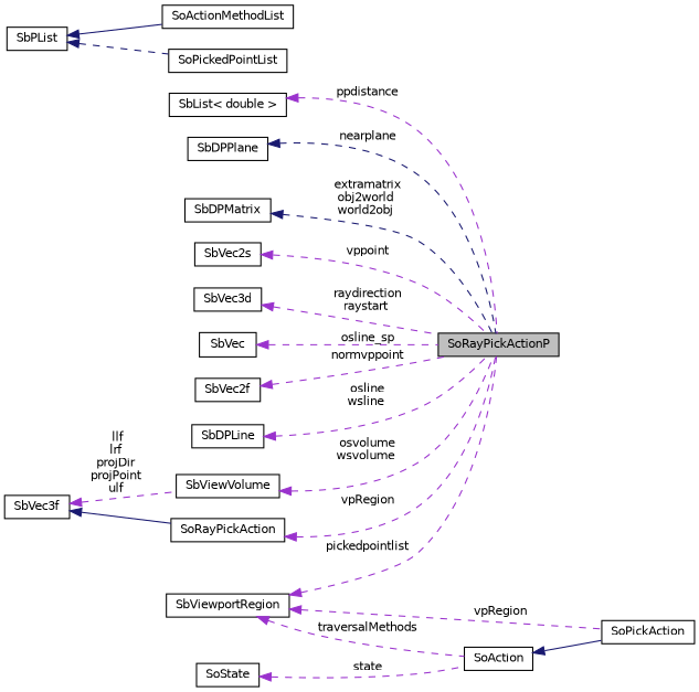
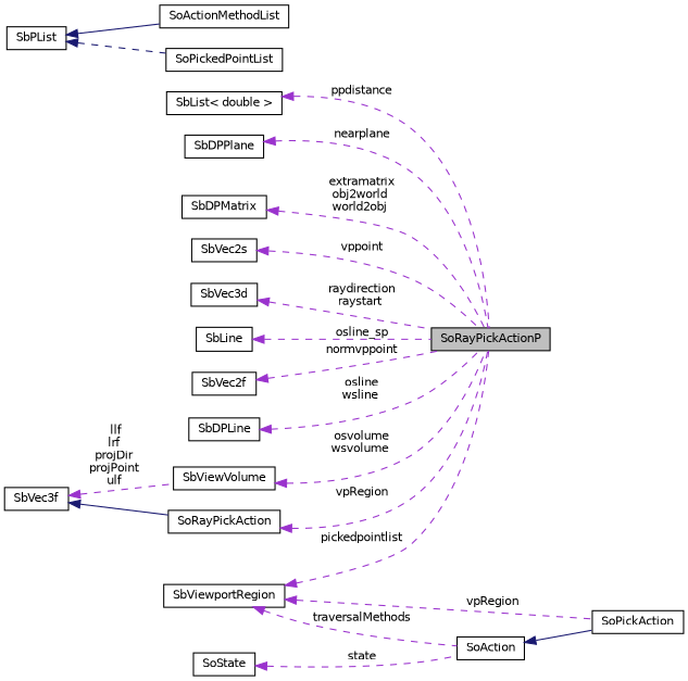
  digraph {
    rankdir=LR
    node [color=black fillcolor=white fontname=Helvetica fontsize=10 shape=record style=filled]
    edge [color=darkorchid3 dir=back fontname=Helvetica fontsize=10 labelfontname=Helvetica labelfontsize=10 style=dashed]
    n1 [fillcolor=grey75 fontcolor=black height=0.2 label=SoRayPickActionP width=0.4]
    n2 [height=0.2 label=SbVec2s width=0.4]
    n3 [height=0.2 label=SbVec3d width=0.4]
-   n4 [height=0.2 label=SbVec width=0.4]
+   n4 [height=0.2 label=SbLine width=0.4]
    n5 [height=0.2 label=SbVec2f width=0.4]
    n6 [height=0.2 label=SbDPLine width=0.4]
    n7 [height=0.2 label=SbViewVolume width=0.4]
    n8 [height=0.2 label=SbVec3f width=0.4]
    n9 [height=0.2 label=SoRayPickAction width=0.4]
    n10 [height=0.2 label=SoPickAction width=0.4]
    n11 [height=0.2 label=SoAction width=0.4]
    n12 [height=0.2 label=SoActionMethodList width=0.4]
    n13 [height=0.2 label=SbPList width=0.4]
    n14 [height=0.2 label=SoPickedPointList width=0.4]
    n15 [height=0.2 label=SoState width=0.4]
    n16 [height=0.2 label=SbViewportRegion width=0.4]
    n17 [height=0.2 label="SbList\< double \>" width=0.4]
    n18 [height=0.2 label=SbDPPlane width=0.4]
    n19 [height=0.2 label=SbDPMatrix width=0.4]
    n2 -> n1 [label=" vppoint"]
    n3 -> n1 [label=" raydirection\nraystart"]
    n4 -> n1 [label=" osline_sp"]
    n5 -> n1 [label=" normvppoint"]
    n6 -> n1 [label=" osline\nwsline"]
    n7 -> n1 [label=" osvolume\nwsvolume"]
    n8 -> n7 [label=" llf\nlrf\nprojDir\nprojPoint\nulf"]
    n8 -> n9 [color=midnightblue style=solid]
    n9 -> n1 [label=" vpRegion"]
    n11 -> n10 [color=midnightblue style=solid]
    n13 -> n12 [color=midnightblue style=solid]
    n13 -> n14 [color=midnightblue]
    n15 -> n11 [label=" state"]
    n16 -> n1 [label=" pickedpointlist"]
    n16 -> n10 [label=" vpRegion"]
    n16 -> n11 [label=" traversalMethods"]
    n17 -> n1 [label=" ppdistance"]
-   n18 -> n1 [color=midnightblue label=" nearplane"]
-   n19 -> n1 [color=midnightblue label=" extramatrix\nobj2world\nworld2obj"]
+   n18 -> n1 [label=" nearplane"]
+   n19 -> n1 [label=" extramatrix\nobj2world\nworld2obj"]
  }
